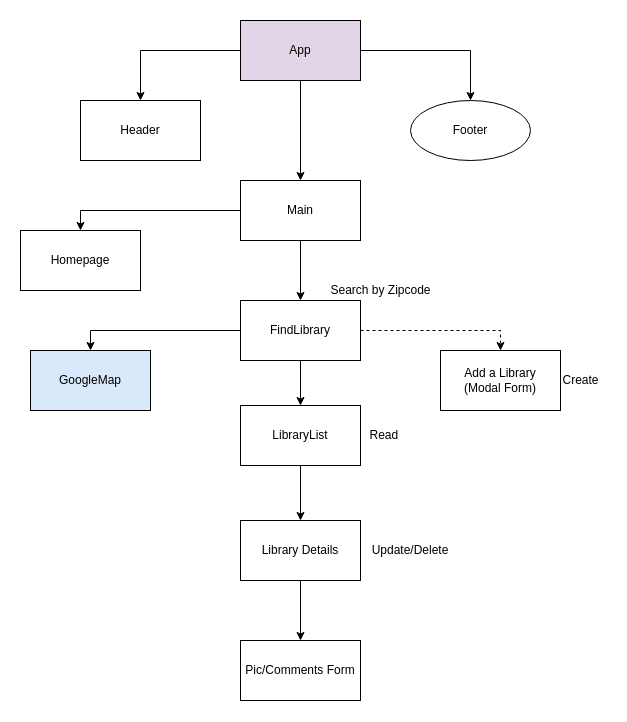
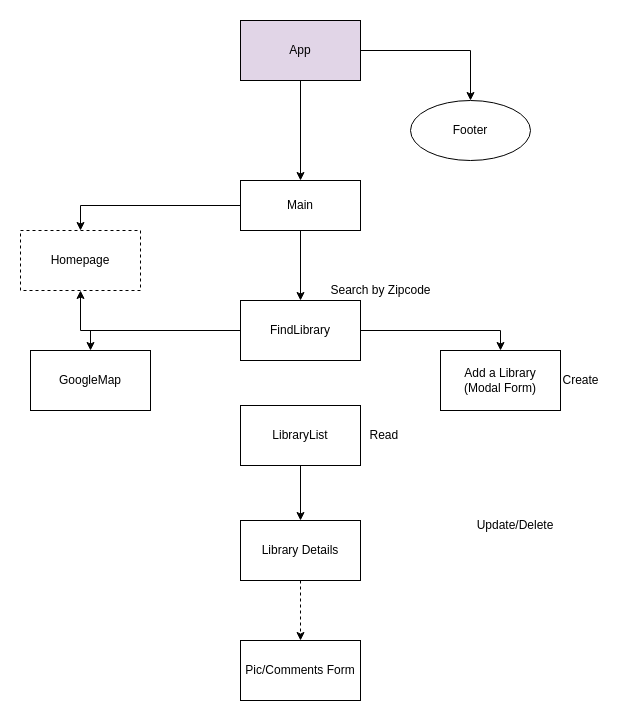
  <mxCell id="0" />
  <mxCell id="1" parent="0" />
- <mxCell id="2" value="" style="edgeStyle=orthogonalEdgeStyle;rounded=0;orthogonalLoop=1;jettySize=auto;html=1;" edge="1" parent="1" source="5" target="6"><mxGeometry relative="1" as="geometry" /></mxCell>
  <mxCell id="3" value="" style="edgeStyle=orthogonalEdgeStyle;rounded=0;orthogonalLoop=1;jettySize=auto;html=1;" edge="1" parent="1" source="5" target="7"><mxGeometry relative="1" as="geometry" /></mxCell>
  <mxCell id="4" value="" style="edgeStyle=orthogonalEdgeStyle;rounded=0;orthogonalLoop=1;jettySize=auto;html=1;" edge="1" parent="1" source="5" target="11"><mxGeometry relative="1" as="geometry" /></mxCell>
  <mxCell id="5" value="App" style="rounded=0;whiteSpace=wrap;html=1;fillColor=#e1d5e7;" vertex="1" parent="1"><mxGeometry x="240" y="20" width="120" height="60" as="geometry" /></mxCell>
- <mxCell id="6" value="Header" style="rounded=0;whiteSpace=wrap;html=1;" vertex="1" parent="1"><mxGeometry x="80" y="100" width="120" height="60" as="geometry" /></mxCell>
  <mxCell id="7" value="Footer" style="ellipse;whiteSpace=wrap;html=1;" vertex="1" parent="1"><mxGeometry x="410" y="100" width="120" height="60" as="geometry" /></mxCell>
  <mxCell id="8" value="" style="edgeStyle=orthogonalEdgeStyle;rounded=0;orthogonalLoop=1;jettySize=auto;html=1;entryX=0.5;entryY=0;entryDx=0;entryDy=0;" edge="1" parent="1" source="11" target="12"><mxGeometry relative="1" as="geometry" /></mxCell>
- <mxCell id="9" value="" style="edgeStyle=orthogonalEdgeStyle;rounded=0;orthogonalLoop=1;jettySize=auto;html=1;entryX=0.5;entryY=0;entryDx=0;entryDy=0;exitX=1;exitY=0.5;exitDx=0;exitDy=0;dashed=1;" edge="1" parent="1" source="16" target="13"><mxGeometry relative="1" as="geometry" /></mxCell>
+ <mxCell id="9" value="" style="edgeStyle=orthogonalEdgeStyle;rounded=0;orthogonalLoop=1;jettySize=auto;html=1;entryX=0.5;entryY=0;entryDx=0;entryDy=0;exitX=1;exitY=0.5;exitDx=0;exitDy=0;" edge="1" parent="1" source="16" target="13"><mxGeometry relative="1" as="geometry" /></mxCell>
  <mxCell id="10" value="" style="edgeStyle=orthogonalEdgeStyle;rounded=0;orthogonalLoop=1;jettySize=auto;html=1;exitX=0.5;exitY=1;exitDx=0;exitDy=0;" edge="1" parent="1" source="11" target="16"><mxGeometry relative="1" as="geometry" /></mxCell>
- <mxCell id="11" value="Main" style="rounded=0;whiteSpace=wrap;html=1;" vertex="1" parent="1"><mxGeometry x="240" y="180" width="120" height="60" as="geometry" /></mxCell>
- <mxCell id="12" value="Homepage" style="rounded=0;whiteSpace=wrap;html=1;" vertex="1" parent="1"><mxGeometry x="20" y="230" width="120" height="60" as="geometry" /></mxCell>
+ <mxCell id="11" value="Main" style="rounded=0;whiteSpace=wrap;html=1;" vertex="1" parent="1"><mxGeometry x="240" y="180" width="120" height="50" as="geometry" /></mxCell>
+ <mxCell id="12" value="Homepage" style="rounded=0;whiteSpace=wrap;html=1;dashed=1;" vertex="1" parent="1"><mxGeometry x="20" y="230" width="120" height="60" as="geometry" /></mxCell>
  <mxCell id="13" value="Add a Library &lt;br&gt;(Modal Form)" style="rounded=0;whiteSpace=wrap;html=1;" vertex="1" parent="1"><mxGeometry x="440" y="350" width="120" height="60" as="geometry" /></mxCell>
- <mxCell id="14" value="" style="edgeStyle=orthogonalEdgeStyle;rounded=0;orthogonalLoop=1;jettySize=auto;html=1;" edge="1" parent="1" source="16" target="21"><mxGeometry relative="1" as="geometry" /></mxCell>
+ <mxCell id="14" value="" style="edgeStyle=orthogonalEdgeStyle;rounded=0;orthogonalLoop=1;jettySize=auto;html=1;" edge="1" parent="1" source="16" target="12"><mxGeometry relative="1" as="geometry" /></mxCell>
  <mxCell id="15" value="" style="edgeStyle=orthogonalEdgeStyle;rounded=0;orthogonalLoop=1;jettySize=auto;html=1;entryX=0.5;entryY=0;entryDx=0;entryDy=0;" edge="1" parent="1" source="16" target="22"><mxGeometry relative="1" as="geometry" /></mxCell>
  <mxCell id="16" value="FindLibrary" style="rounded=0;whiteSpace=wrap;html=1;" vertex="1" parent="1"><mxGeometry x="240" y="300" width="120" height="60" as="geometry" /></mxCell>
- <mxCell id="17" value="" style="edgeStyle=orthogonalEdgeStyle;rounded=0;orthogonalLoop=1;jettySize=auto;html=1;" edge="1" parent="1" source="18" target="24"><mxGeometry relative="1" as="geometry" /></mxCell>
+ <mxCell id="17" value="" style="edgeStyle=orthogonalEdgeStyle;rounded=0;orthogonalLoop=1;jettySize=auto;html=1;dashed=1;" edge="1" parent="1" source="18" target="24"><mxGeometry relative="1" as="geometry" /></mxCell>
  <mxCell id="18" value="Library Details" style="rounded=0;whiteSpace=wrap;html=1;" vertex="1" parent="1"><mxGeometry x="240" y="520" width="120" height="60" as="geometry" /></mxCell>
  <mxCell id="19" value="Search by Zipcode" style="text;html=1;align=center;verticalAlign=middle;resizable=0;points=[];autosize=1;" vertex="1" parent="1"><mxGeometry x="320" y="280" width="120" height="20" as="geometry" /></mxCell>
  <mxCell id="20" value="" style="edgeStyle=orthogonalEdgeStyle;rounded=0;orthogonalLoop=1;jettySize=auto;html=1;" edge="1" parent="1" source="21" target="18"><mxGeometry relative="1" as="geometry" /></mxCell>
  <mxCell id="21" value="LibraryList" style="rounded=0;whiteSpace=wrap;html=1;" vertex="1" parent="1"><mxGeometry x="240" y="405" width="120" height="60" as="geometry" /></mxCell>
- <mxCell id="22" value="GoogleMap" style="rounded=0;whiteSpace=wrap;html=1;fillColor=#dae8fc;" vertex="1" parent="1"><mxGeometry x="30" y="350" width="120" height="60" as="geometry" /></mxCell>
- <mxCell id="23" value="Update/Delete" style="text;html=1;strokeColor=none;fillColor=none;align=center;verticalAlign=middle;whiteSpace=wrap;rounded=0;" vertex="1" parent="1"><mxGeometry x="380" y="540" width="60" height="20" as="geometry" /></mxCell>
+ <mxCell id="22" value="GoogleMap" style="rounded=0;whiteSpace=wrap;html=1;" vertex="1" parent="1"><mxGeometry x="30" y="350" width="120" height="60" as="geometry" /></mxCell>
+ <mxCell id="23" value="Update/Delete" style="text;html=1;strokeColor=none;fillColor=none;align=center;verticalAlign=middle;whiteSpace=wrap;rounded=0;" vertex="1" parent="1"><mxGeometry x="485" y="515" width="60" height="20" as="geometry" /></mxCell>
  <mxCell id="24" value="Pic/Comments Form" style="rounded=0;whiteSpace=wrap;html=1;" vertex="1" parent="1"><mxGeometry x="240" y="640" width="120" height="60" as="geometry" /></mxCell>
  <mxCell id="25" value="Create" style="text;html=1;align=center;verticalAlign=middle;resizable=0;points=[];autosize=1;" vertex="1" parent="1"><mxGeometry x="555" y="370" width="50" height="20" as="geometry" /></mxCell>
  <mxCell id="26" value="Read&amp;nbsp;" style="text;html=1;align=center;verticalAlign=middle;resizable=0;points=[];autosize=1;" vertex="1" parent="1"><mxGeometry x="360" y="425" width="50" height="20" as="geometry" /></mxCell>
